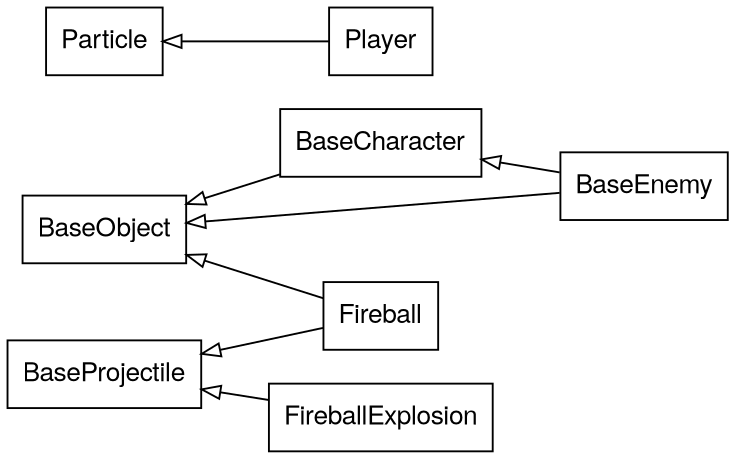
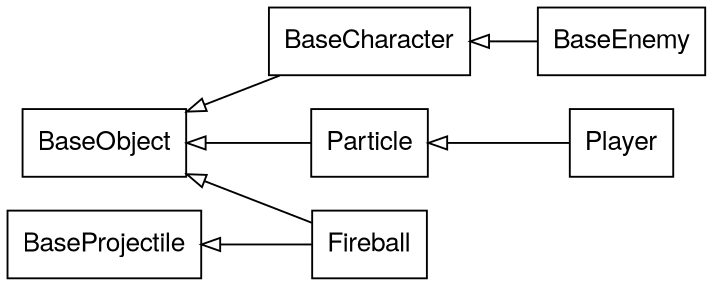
  digraph {
    rankdir=LR
    node [fontname="Helvetica,Arial,sans-serif" shape=box]
    edge [arrowtail=empty dir=back]
    BaseObject
    BaseCharacter
    BaseProjectile
    Particle
    Player
    BaseEnemy
    Fireball
-   FireballExplosion
    subgraph sub_1 {
      BaseObject
      BaseCharacter
      BaseProjectile
      Particle
      Player
      BaseEnemy
      Fireball
-     FireballExplosion
    }
    BaseObject -> BaseCharacter
-   BaseObject -> BaseEnemy
+   BaseObject -> Particle
    BaseObject -> Fireball
    BaseCharacter -> BaseEnemy
    BaseProjectile -> Fireball
-   BaseProjectile -> FireballExplosion
    Particle -> Player
  }
